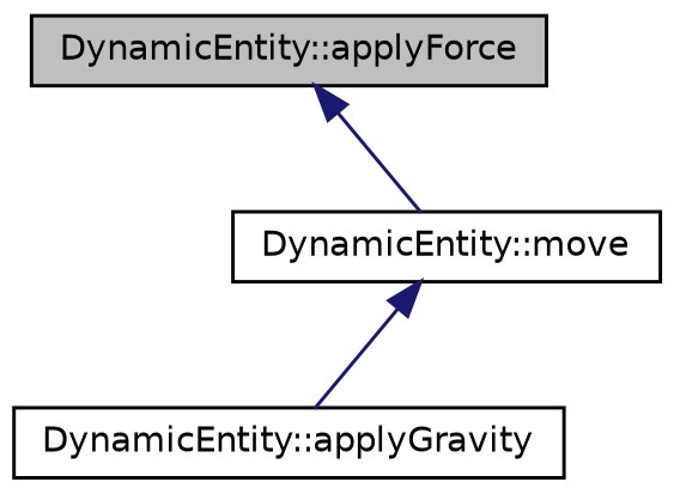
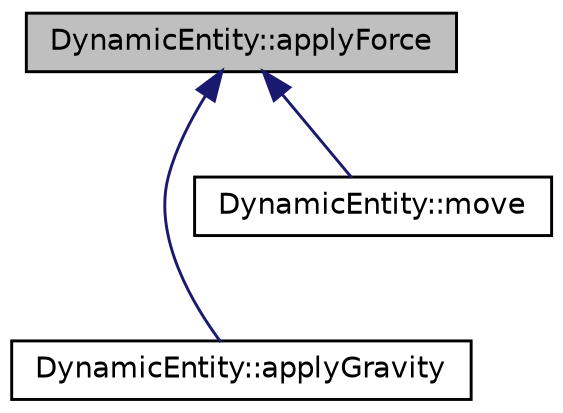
  digraph {
    rankdir=TB
    node [color=black fillcolor=white fontname=Helvetica fontsize=10 shape=record style=filled]
    edge [color=midnightblue dir=back fontname=Helvetica fontsize=10 labelfontname=Helvetica labelfontsize=10 style=solid]
    n1 [fillcolor=grey75 fontcolor=black height=0.2 label="DynamicEntity::applyForce" width=0.4]
    n2 [height=0.2 label="DynamicEntity::applyGravity" width=0.4]
    n3 [height=0.2 label="DynamicEntity::move" width=0.4]
-   n3 -> n2
+   n1 -> n2
    n1 -> n3
  }
